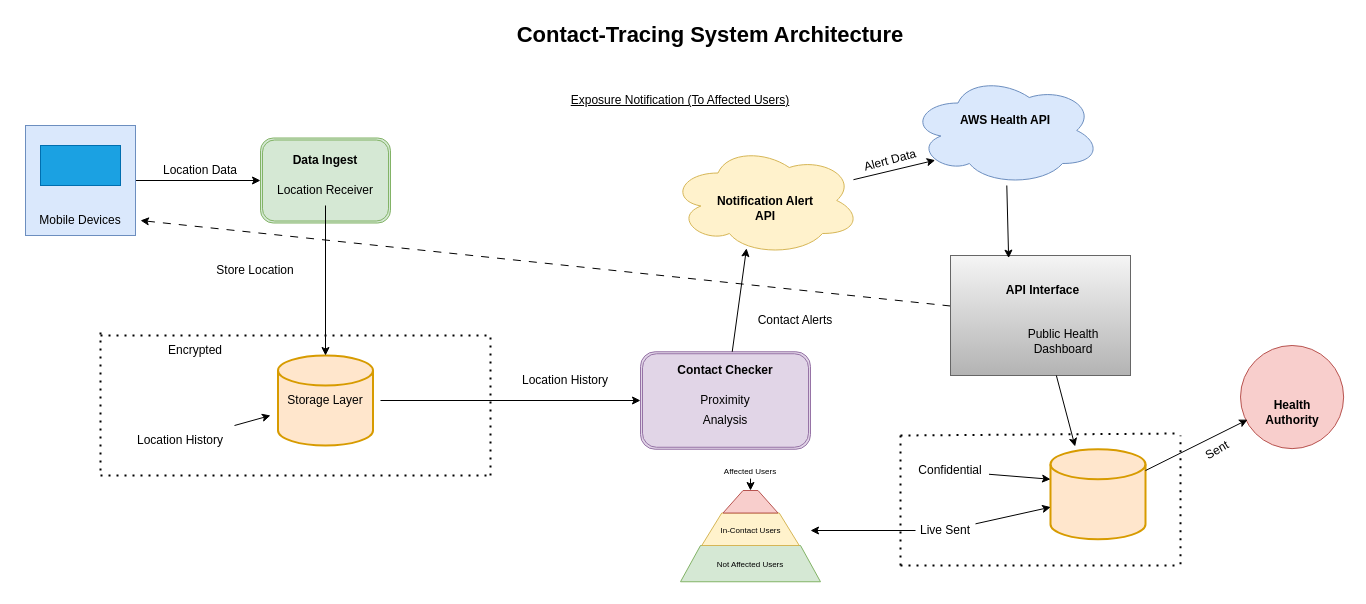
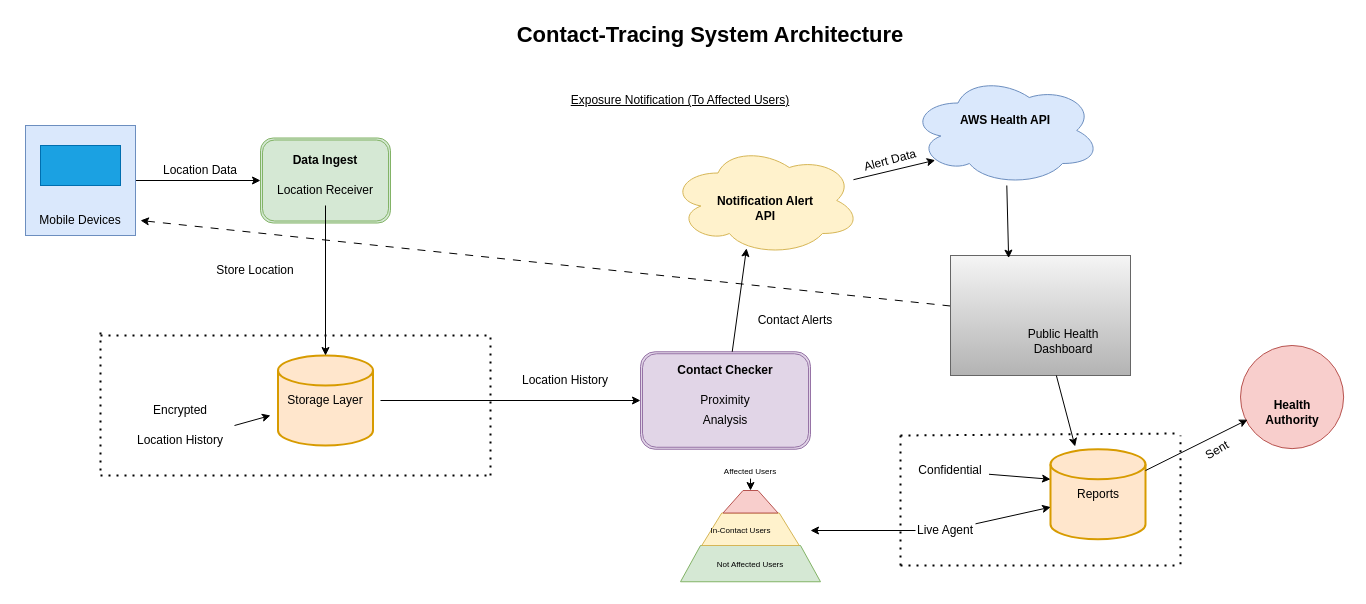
  <mxCell id="0" />
  <mxCell id="1" parent="0" />
  <mxCell id="2" value="&lt;font style=&quot;font-size: 22px;&quot;&gt;&lt;b&gt;Contact-Tracing System Architecture&lt;/b&gt;&lt;/font&gt;" style="text;strokeColor=none;align=center;fillColor=none;html=1;verticalAlign=middle;whiteSpace=wrap;rounded=0;" vertex="1" parent="1"><mxGeometry x="500" y="20" width="420" height="30" as="geometry" /></mxCell>
  <mxCell id="3" style="edgeStyle=none;html=1;entryX=0;entryY=0.5;entryDx=0;entryDy=0;" edge="1" parent="1" source="4" target="7"><mxGeometry relative="1" as="geometry" /></mxCell>
  <mxCell id="4" value="" style="whiteSpace=wrap;html=1;aspect=fixed;fillColor=#dae8fc;strokeColor=#6c8ebf;" vertex="1" parent="1"><mxGeometry x="25" y="125" width="110" height="110" as="geometry" /></mxCell>
  <mxCell id="5" value="" style="rounded=0;whiteSpace=wrap;html=1;fillColor=#1ba1e2;fontColor=#ffffff;strokeColor=#006EAF;" vertex="1" parent="1"><mxGeometry x="40" y="145" width="80" height="40" as="geometry" /></mxCell>
  <mxCell id="6" value="Mobile Devices" style="text;strokeColor=none;align=center;fillColor=none;html=1;verticalAlign=middle;whiteSpace=wrap;rounded=0;" vertex="1" parent="1"><mxGeometry x="20" y="205" width="120" height="30" as="geometry" /></mxCell>
  <mxCell id="7" value="" style="shape=ext;double=1;rounded=1;whiteSpace=wrap;html=1;fillColor=#d5e8d4;strokeColor=#82b366;" vertex="1" parent="1"><mxGeometry x="260" y="137.5" width="130" height="85" as="geometry" /></mxCell>
  <mxCell id="8" value="&lt;b&gt;Data Ingest&lt;/b&gt;" style="text;strokeColor=none;align=center;fillColor=none;html=1;verticalAlign=middle;whiteSpace=wrap;rounded=0;" vertex="1" parent="1"><mxGeometry x="260" y="145" width="130" height="30" as="geometry" /></mxCell>
  <mxCell id="9" value="&lt;font&gt;Location Receiver&lt;/font&gt;" style="text;strokeColor=none;align=center;fillColor=none;html=1;verticalAlign=middle;whiteSpace=wrap;rounded=0;" vertex="1" parent="1"><mxGeometry x="260" y="175" width="130" height="30" as="geometry" /></mxCell>
  <mxCell id="10" value="&lt;font&gt;Location Data&lt;/font&gt;" style="text;strokeColor=none;align=center;fillColor=none;html=1;verticalAlign=middle;whiteSpace=wrap;rounded=0;" vertex="1" parent="1"><mxGeometry x="135" y="155" width="130" height="30" as="geometry" /></mxCell>
  <mxCell id="11" value="" style="strokeWidth=2;html=1;shape=mxgraph.flowchart.database;whiteSpace=wrap;fillColor=#ffe6cc;strokeColor=#d79b00;" vertex="1" parent="1"><mxGeometry x="277.5" y="355" width="95" height="90" as="geometry" /></mxCell>
  <mxCell id="12" style="edgeStyle=none;html=1;entryX=0.5;entryY=0;entryDx=0;entryDy=0;entryPerimeter=0;" edge="1" parent="1" source="9" target="11"><mxGeometry relative="1" as="geometry" /></mxCell>
  <mxCell id="13" value="Store Location" style="text;strokeColor=none;align=center;fillColor=none;html=1;verticalAlign=middle;whiteSpace=wrap;rounded=0;" vertex="1" parent="1"><mxGeometry x="200" y="255" width="110" height="30" as="geometry" /></mxCell>
  <mxCell id="14" style="edgeStyle=none;html=1;" edge="1" parent="1" source="15" target="23"><mxGeometry relative="1" as="geometry" /></mxCell>
  <mxCell id="15" value="Storage Layer" style="text;strokeColor=none;align=center;fillColor=none;html=1;verticalAlign=middle;whiteSpace=wrap;rounded=0;" vertex="1" parent="1"><mxGeometry x="270" y="385" width="110" height="30" as="geometry" /></mxCell>
- <mxCell id="16" value="Encrypted" style="text;strokeColor=none;align=center;fillColor=none;html=1;verticalAlign=middle;whiteSpace=wrap;rounded=0;" vertex="1" parent="1"><mxGeometry x="165" y="335" width="60" height="30" as="geometry" /></mxCell>
+ <mxCell id="16" value="Encrypted" style="text;strokeColor=none;align=center;fillColor=none;html=1;verticalAlign=middle;whiteSpace=wrap;rounded=0;" vertex="1" parent="1"><mxGeometry x="150" y="395" width="60" height="30" as="geometry" /></mxCell>
  <mxCell id="17" style="edgeStyle=none;html=1;entryX=0;entryY=1;entryDx=0;entryDy=0;" edge="1" parent="1" source="18" target="15"><mxGeometry relative="1" as="geometry" /></mxCell>
  <mxCell id="18" value="Location History" style="text;strokeColor=none;align=center;fillColor=none;html=1;verticalAlign=middle;whiteSpace=wrap;rounded=0;" vertex="1" parent="1"><mxGeometry x="120" y="425" width="120" height="30" as="geometry" /></mxCell>
  <mxCell id="19" value="" style="endArrow=none;dashed=1;html=1;dashPattern=1 3;strokeWidth=2;" edge="1" parent="1"><mxGeometry width="50" height="50" relative="1" as="geometry"><mxPoint x="100" y="475" as="sourcePoint" /><mxPoint x="490" y="475" as="targetPoint" /></mxGeometry></mxCell>
  <mxCell id="20" value="" style="endArrow=none;dashed=1;html=1;dashPattern=1 3;strokeWidth=2;" edge="1" parent="1"><mxGeometry width="50" height="50" relative="1" as="geometry"><mxPoint x="490" y="475" as="sourcePoint" /><mxPoint x="490" y="335" as="targetPoint" /></mxGeometry></mxCell>
  <mxCell id="21" value="" style="endArrow=none;dashed=1;html=1;dashPattern=1 3;strokeWidth=2;" edge="1" parent="1"><mxGeometry width="50" height="50" relative="1" as="geometry"><mxPoint x="100" y="470" as="sourcePoint" /><mxPoint x="100" y="330" as="targetPoint" /></mxGeometry></mxCell>
  <mxCell id="22" value="" style="endArrow=none;dashed=1;html=1;dashPattern=1 3;strokeWidth=2;" edge="1" parent="1"><mxGeometry width="50" height="50" relative="1" as="geometry"><mxPoint x="100" y="335" as="sourcePoint" /><mxPoint x="490" y="335" as="targetPoint" /></mxGeometry></mxCell>
  <mxCell id="23" value="" style="shape=ext;double=1;rounded=1;whiteSpace=wrap;html=1;fillColor=#e1d5e7;strokeColor=#9673a6;" vertex="1" parent="1"><mxGeometry x="640" y="351.25" width="170" height="97.5" as="geometry" /></mxCell>
  <mxCell id="24" value="&lt;b&gt;Contact Checker&lt;/b&gt;" style="text;strokeColor=none;align=center;fillColor=none;html=1;verticalAlign=middle;whiteSpace=wrap;rounded=0;" vertex="1" parent="1"><mxGeometry x="645" y="355" width="160" height="30" as="geometry" /></mxCell>
  <mxCell id="25" value="Location History" style="text;strokeColor=none;align=center;fillColor=none;html=1;verticalAlign=middle;whiteSpace=wrap;rounded=0;" vertex="1" parent="1"><mxGeometry x="510" y="365" width="110" height="30" as="geometry" /></mxCell>
  <mxCell id="26" value="Proximity" style="text;strokeColor=none;align=center;fillColor=none;html=1;verticalAlign=middle;whiteSpace=wrap;rounded=0;" vertex="1" parent="1"><mxGeometry x="695" y="385" width="60" height="30" as="geometry" /></mxCell>
  <mxCell id="27" value="Analysis" style="text;strokeColor=none;align=center;fillColor=none;html=1;verticalAlign=middle;whiteSpace=wrap;rounded=0;" vertex="1" parent="1"><mxGeometry x="695" y="405" width="60" height="30" as="geometry" /></mxCell>
  <mxCell id="28" style="edgeStyle=none;html=1;entryX=0.4;entryY=0.935;entryDx=0;entryDy=0;entryPerimeter=0;" edge="1" parent="1" source="23" target="29"><mxGeometry relative="1" as="geometry"><mxPoint x="759.5" y="246.625" as="targetPoint" /></mxGeometry></mxCell>
  <mxCell id="29" value="" style="ellipse;shape=cloud;whiteSpace=wrap;html=1;fillColor=#fff2cc;strokeColor=#d6b656;" vertex="1" parent="1"><mxGeometry x="670" y="145" width="190" height="110" as="geometry" /></mxCell>
  <mxCell id="30" value="&lt;b&gt;Notification Alert API&lt;/b&gt;" style="text;strokeColor=none;align=center;fillColor=none;html=1;verticalAlign=middle;whiteSpace=wrap;rounded=0;" vertex="1" parent="1"><mxGeometry x="715" y="192.5" width="100" height="30" as="geometry" /></mxCell>
  <mxCell id="31" value="Contact Alerts" style="text;strokeColor=none;align=center;fillColor=none;html=1;verticalAlign=middle;whiteSpace=wrap;rounded=0;" vertex="1" parent="1"><mxGeometry x="725" y="305" width="140" height="30" as="geometry" /></mxCell>
  <mxCell id="32" value="" style="ellipse;shape=cloud;whiteSpace=wrap;html=1;fillColor=#dae8fc;strokeColor=#6c8ebf;" vertex="1" parent="1"><mxGeometry x="910" y="75" width="190" height="110" as="geometry" /></mxCell>
  <mxCell id="33" value="&lt;b&gt;AWS Health API&lt;/b&gt;" style="text;strokeColor=none;align=center;fillColor=none;html=1;verticalAlign=middle;whiteSpace=wrap;rounded=0;" vertex="1" parent="1"><mxGeometry x="950" y="105" width="110" height="30" as="geometry" /></mxCell>
  <mxCell id="34" style="edgeStyle=none;html=1;entryX=0.13;entryY=0.77;entryDx=0;entryDy=0;entryPerimeter=0;" edge="1" parent="1" source="29" target="32"><mxGeometry relative="1" as="geometry" /></mxCell>
  <mxCell id="35" style="edgeStyle=none;html=1;entryX=1;entryY=0.5;entryDx=0;entryDy=0;dashed=1;dashPattern=8 8;" edge="1" parent="1" source="36" target="6"><mxGeometry relative="1" as="geometry" /></mxCell>
  <mxCell id="36" value="" style="rounded=0;whiteSpace=wrap;html=1;fillColor=#f5f5f5;strokeColor=#666666;gradientColor=#b3b3b3;" vertex="1" parent="1"><mxGeometry x="950" y="255" width="180" height="120" as="geometry" /></mxCell>
  <mxCell id="37" style="edgeStyle=none;html=1;entryX=0.323;entryY=0.022;entryDx=0;entryDy=0;entryPerimeter=0;" edge="1" parent="1" source="32" target="36"><mxGeometry relative="1" as="geometry" /></mxCell>
- <mxCell id="38" value="&lt;b&gt;API Interface&lt;/b&gt;" style="text;strokeColor=none;align=center;fillColor=none;html=1;verticalAlign=middle;whiteSpace=wrap;rounded=0;" vertex="1" parent="1"><mxGeometry x="975" y="275" width="135" height="30" as="geometry" /></mxCell>
  <mxCell id="39" value="Public Health Dashboard" style="text;strokeColor=none;align=center;fillColor=none;html=1;verticalAlign=middle;whiteSpace=wrap;rounded=0;" vertex="1" parent="1"><mxGeometry x="1012.5" y="326.25" width="100" height="30" as="geometry" /></mxCell>
  <mxCell id="40" value="" style="strokeWidth=2;html=1;shape=mxgraph.flowchart.database;whiteSpace=wrap;fillColor=#ffe6cc;strokeColor=#d79b00;" vertex="1" parent="1"><mxGeometry x="1050" y="448.75" width="95" height="90" as="geometry" /></mxCell>
  <mxCell id="41" style="edgeStyle=none;html=1;entryX=0.259;entryY=-0.031;entryDx=0;entryDy=0;entryPerimeter=0;" edge="1" parent="1" source="36" target="40"><mxGeometry relative="1" as="geometry"><mxPoint x="1070" y="435" as="targetPoint" /></mxGeometry></mxCell>
+ <mxCell id="42" value="Reports" style="text;strokeColor=none;align=center;fillColor=none;html=1;verticalAlign=middle;whiteSpace=wrap;rounded=0;" vertex="1" parent="1"><mxGeometry x="1067.5" y="478.75" width="60" height="30" as="geometry" /></mxCell>
  <mxCell id="43" value="" style="ellipse;whiteSpace=wrap;html=1;aspect=fixed;fillColor=#f8cecc;strokeColor=#b85450;" vertex="1" parent="1"><mxGeometry x="1240" y="345" width="103.13" height="103.13" as="geometry" /></mxCell>
  <mxCell id="44" style="edgeStyle=none;html=1;entryX=0.069;entryY=0.719;entryDx=0;entryDy=0;entryPerimeter=0;" edge="1" parent="1" source="40" target="43"><mxGeometry relative="1" as="geometry" /></mxCell>
  <mxCell id="45" value="&lt;b&gt;Health Authority&lt;/b&gt;" style="text;strokeColor=none;align=center;fillColor=none;html=1;verticalAlign=middle;whiteSpace=wrap;rounded=0;" vertex="1" parent="1"><mxGeometry x="1246.56" y="396.56" width="90" height="30" as="geometry" /></mxCell>
  <mxCell id="46" value="" style="endArrow=none;dashed=1;html=1;dashPattern=1 3;strokeWidth=2;" edge="1" parent="1"><mxGeometry width="50" height="50" relative="1" as="geometry"><mxPoint x="900" y="565" as="sourcePoint" /><mxPoint x="1180" y="565" as="targetPoint" /></mxGeometry></mxCell>
  <mxCell id="47" value="Sent" style="text;strokeColor=none;align=center;fillColor=none;html=1;verticalAlign=middle;whiteSpace=wrap;rounded=0;rotation=-30;" vertex="1" parent="1"><mxGeometry x="1186.56" y="435" width="60" height="30" as="geometry" /></mxCell>
  <mxCell id="48" value="Alert Data" style="text;strokeColor=none;align=center;fillColor=none;html=1;verticalAlign=middle;whiteSpace=wrap;rounded=0;rotation=-15;" vertex="1" parent="1"><mxGeometry x="860" y="145" width="60" height="30" as="geometry" /></mxCell>
  <mxCell id="49" value="" style="endArrow=none;dashed=1;html=1;dashPattern=1 3;strokeWidth=2;" edge="1" parent="1"><mxGeometry width="50" height="50" relative="1" as="geometry"><mxPoint x="900" y="565" as="sourcePoint" /><mxPoint x="900" y="435" as="targetPoint" /></mxGeometry></mxCell>
  <mxCell id="50" value="" style="endArrow=none;dashed=1;html=1;dashPattern=1 3;strokeWidth=2;" edge="1" parent="1"><mxGeometry width="50" height="50" relative="1" as="geometry"><mxPoint x="900" y="435" as="sourcePoint" /><mxPoint x="1180" y="433" as="targetPoint" /></mxGeometry></mxCell>
  <mxCell id="51" value="" style="endArrow=none;dashed=1;html=1;dashPattern=1 3;strokeWidth=2;" edge="1" parent="1"><mxGeometry width="50" height="50" relative="1" as="geometry"><mxPoint x="1180" y="563.75" as="sourcePoint" /><mxPoint x="1180" y="435" as="targetPoint" /></mxGeometry></mxCell>
  <mxCell id="52" value="Confidential" style="text;strokeColor=none;align=center;fillColor=none;html=1;verticalAlign=middle;whiteSpace=wrap;rounded=0;" vertex="1" parent="1"><mxGeometry x="920" y="455" width="60" height="30" as="geometry" /></mxCell>
  <mxCell id="53" style="edgeStyle=none;html=1;entryX=0.016;entryY=0.347;entryDx=0;entryDy=0;entryPerimeter=0;" edge="1" parent="1"><mxGeometry relative="1" as="geometry"><mxPoint x="988.48" y="473.77" as="sourcePoint" /><mxPoint x="1050" y="478.75" as="targetPoint" /></mxGeometry></mxCell>
  <mxCell id="54" style="edgeStyle=none;html=1;" edge="1" parent="1" source="55"><mxGeometry relative="1" as="geometry"><mxPoint x="810" y="530" as="targetPoint" /></mxGeometry></mxCell>
- <mxCell id="55" value="Live Sent" style="text;strokeColor=none;align=center;fillColor=none;html=1;verticalAlign=middle;whiteSpace=wrap;rounded=0;" vertex="1" parent="1"><mxGeometry x="915" y="515" width="60" height="30" as="geometry" /></mxCell>
+ <mxCell id="55" value="Live Agent" style="text;strokeColor=none;align=center;fillColor=none;html=1;verticalAlign=middle;whiteSpace=wrap;rounded=0;" vertex="1" parent="1"><mxGeometry x="915" y="515" width="60" height="30" as="geometry" /></mxCell>
  <mxCell id="56" style="edgeStyle=none;html=1;entryX=0.002;entryY=0.643;entryDx=0;entryDy=0;entryPerimeter=0;" edge="1" parent="1" source="55" target="40"><mxGeometry relative="1" as="geometry" /></mxCell>
  <mxCell id="57" value="&lt;u&gt;Exposure Notification (To Affected Users)&lt;/u&gt;" style="text;strokeColor=none;align=center;fillColor=none;html=1;verticalAlign=middle;whiteSpace=wrap;rounded=0;" vertex="1" parent="1"><mxGeometry x="545" y="85" width="270" height="30" as="geometry" /></mxCell>
  <mxCell id="58" value="" style="shape=trapezoid;perimeter=trapezoidPerimeter;whiteSpace=wrap;html=1;fixedSize=1;fillColor=#d5e8d4;strokeColor=#82b366;" vertex="1" parent="1"><mxGeometry x="680" y="545" width="140" height="36.25" as="geometry" /></mxCell>
  <mxCell id="59" value="" style="shape=trapezoid;perimeter=trapezoidPerimeter;whiteSpace=wrap;html=1;fixedSize=1;fillColor=#fff2cc;strokeColor=#d6b656;" vertex="1" parent="1"><mxGeometry x="701.25" y="512.5" width="97.5" height="32.5" as="geometry" /></mxCell>
  <mxCell id="60" value="" style="shape=trapezoid;perimeter=trapezoidPerimeter;whiteSpace=wrap;html=1;fixedSize=1;fillColor=#f8cecc;strokeColor=#b85450;" vertex="1" parent="1"><mxGeometry x="722.5" y="490" width="55" height="22.5" as="geometry" /></mxCell>
  <mxCell id="61" value="&lt;font style=&quot;font-size: 8px;&quot;&gt;Not Affected Users&lt;/font&gt;" style="text;strokeColor=none;align=center;fillColor=none;html=1;verticalAlign=middle;whiteSpace=wrap;rounded=0;" vertex="1" parent="1"><mxGeometry x="680" y="555" width="140" height="16.25" as="geometry" /></mxCell>
  <mxCell id="62" style="edgeStyle=none;html=1;entryX=0.5;entryY=0;entryDx=0;entryDy=0;" edge="1" parent="1" source="63" target="60"><mxGeometry relative="1" as="geometry" /></mxCell>
  <mxCell id="63" value="&lt;font style=&quot;font-size: 8px;&quot;&gt;Affected Users&lt;/font&gt;" style="text;strokeColor=none;align=center;fillColor=none;html=1;verticalAlign=middle;whiteSpace=wrap;rounded=0;" vertex="1" parent="1"><mxGeometry x="695" y="461.88" width="110" height="16.25" as="geometry" /></mxCell>
- <mxCell id="64" value="&lt;font style=&quot;font-size: 8px;&quot;&gt;In-Contact Users&lt;/font&gt;" style="text;strokeColor=none;align=center;fillColor=none;html=1;verticalAlign=middle;whiteSpace=wrap;rounded=0;" vertex="1" parent="1"><mxGeometry x="718.75" y="520" width="62.5" height="17.5" as="geometry" /></mxCell>
+ <mxCell id="64" value="&lt;font style=&quot;font-size: 8px;&quot;&gt;In-Contact Users&lt;/font&gt;" style="text;strokeColor=none;align=center;fillColor=none;html=1;verticalAlign=middle;whiteSpace=wrap;rounded=0;" vertex="1" parent="1"><mxGeometry x="708.75" y="520" width="62.5" height="17.5" as="geometry" /></mxCell>
